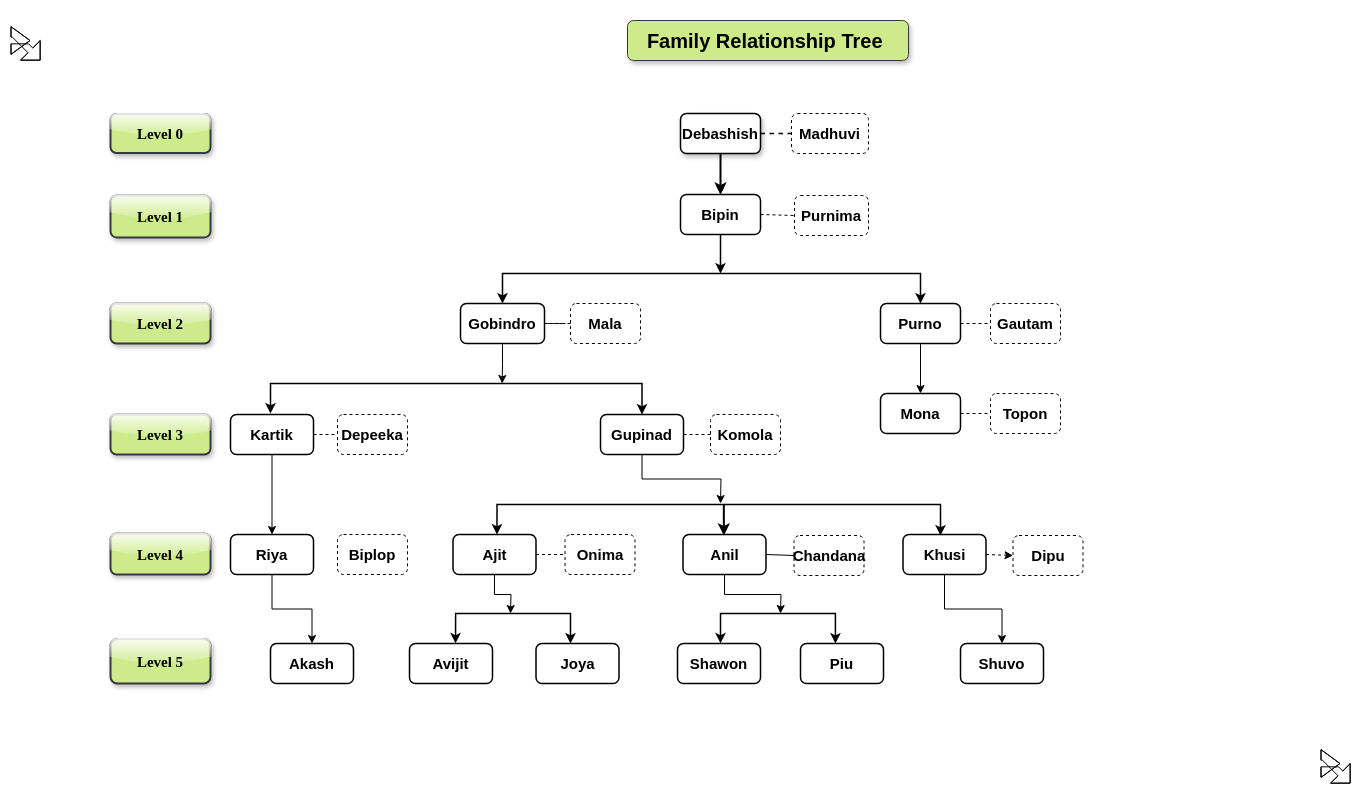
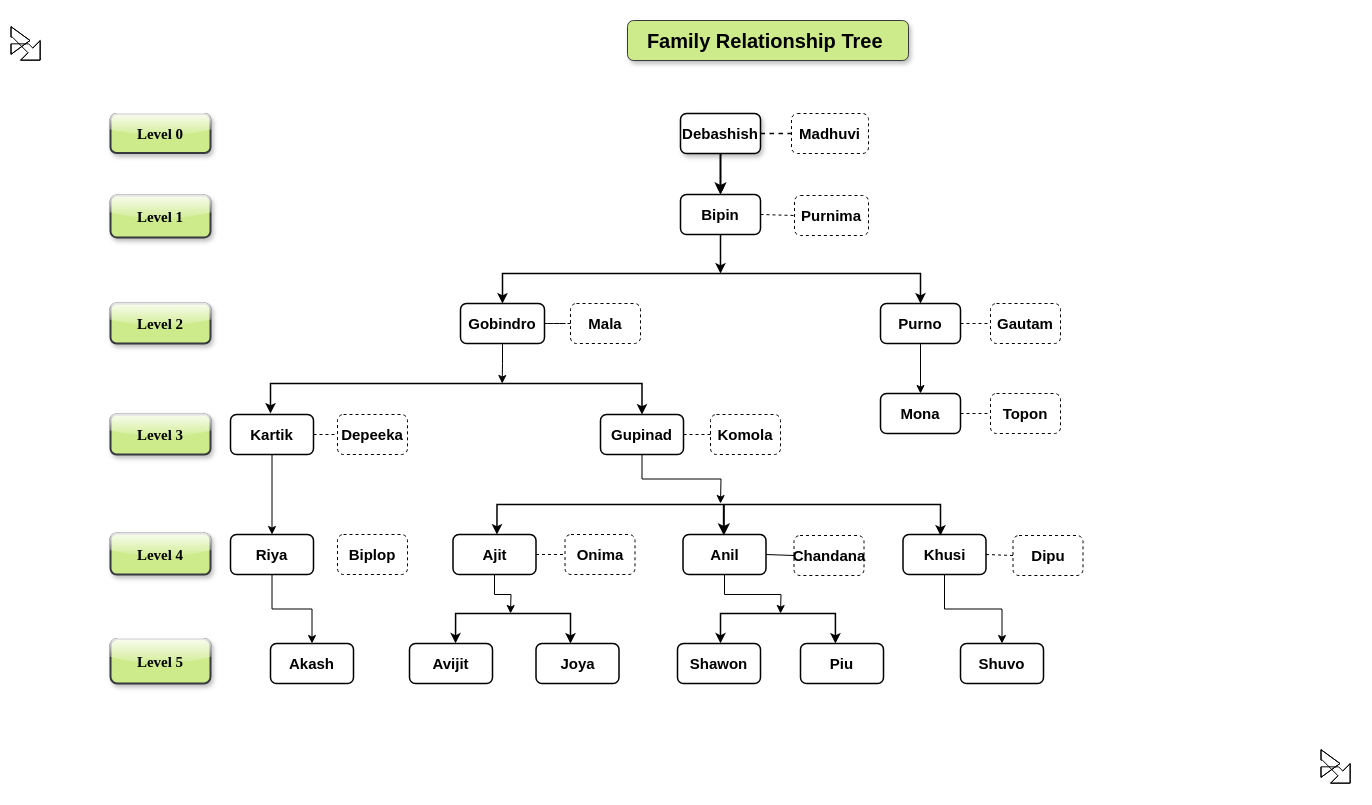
  <mxCell id="0" />
  <mxCell id="1" parent="0" />
  <mxCell id="2" value="&lt;font size=&quot;1&quot;&gt;&lt;b style=&quot;font-size: 20px&quot;&gt;Family Relationship Tree&amp;nbsp;&lt;/b&gt;&lt;/font&gt;" style="text;html=1;strokeColor=#36393d;fillColor=#cdeb8b;align=center;verticalAlign=middle;whiteSpace=wrap;rounded=1;labelBorderColor=none;glass=0;sketch=0;shadow=1;" parent="1" vertex="1"><mxGeometry x="627" y="20" width="281" height="40" as="geometry" /></mxCell>
  <mxCell id="3" value="" style="edgeStyle=orthogonalEdgeStyle;rounded=0;orthogonalLoop=1;jettySize=auto;html=1;strokeColor=none;dashed=1;" parent="1" source="6" target="7" edge="1"><mxGeometry relative="1" as="geometry" /></mxCell>
  <mxCell id="4" style="edgeStyle=orthogonalEdgeStyle;rounded=0;orthogonalLoop=1;jettySize=auto;html=1;exitX=1;exitY=0.5;exitDx=0;exitDy=0;entryX=0;entryY=0.5;entryDx=0;entryDy=0;fontSize=15;startArrow=none;startFill=0;endArrow=none;endFill=0;strokeColor=#000000;strokeWidth=1.5;dashed=1;" parent="1" source="6" target="7" edge="1"><mxGeometry relative="1" as="geometry" /></mxCell>
  <mxCell id="5" value="" style="edgeStyle=orthogonalEdgeStyle;rounded=0;orthogonalLoop=1;jettySize=auto;html=1;" edge="1" parent="1" source="6" target="9"><mxGeometry relative="1" as="geometry" /></mxCell>
  <mxCell id="6" value="&lt;span style=&quot;text-align: left ; background-color: rgb(255 , 255 , 255)&quot;&gt;&lt;b&gt;&lt;font style=&quot;font-size: 15px&quot;&gt;Debashish&lt;/font&gt;&lt;/b&gt;&lt;/span&gt;" style="rounded=1;whiteSpace=wrap;html=1;align=center;glass=0;sketch=0;shadow=1;strokeWidth=1.5;" parent="1" vertex="1"><mxGeometry x="680" y="113" width="80" height="40" as="geometry" /></mxCell>
  <mxCell id="7" value="&lt;b&gt;&lt;font style=&quot;font-size: 15px&quot;&gt;Madhuvi&lt;/font&gt;&lt;/b&gt;" style="whiteSpace=wrap;html=1;rounded=1;dashed=1;strokeWidth=1;" parent="1" vertex="1"><mxGeometry x="791" y="113" width="77" height="40" as="geometry" /></mxCell>
  <mxCell id="8" value="" style="edgeStyle=orthogonalEdgeStyle;rounded=0;orthogonalLoop=1;jettySize=auto;html=1;strokeColor=none;dashed=1;" parent="1" source="9" target="10" edge="1"><mxGeometry relative="1" as="geometry" /></mxCell>
  <mxCell id="9" value="&lt;font size=&quot;1&quot;&gt;&lt;b style=&quot;font-size: 15px&quot;&gt;Bipin&lt;/b&gt;&lt;/font&gt;" style="rounded=1;whiteSpace=wrap;html=1;align=center;sketch=0;strokeWidth=1.5;" parent="1" vertex="1"><mxGeometry x="680" y="194" width="80" height="40" as="geometry" /></mxCell>
  <mxCell id="10" value="&lt;b&gt;&lt;font style=&quot;font-size: 15px&quot;&gt;Purnima&lt;/font&gt;&lt;/b&gt;" style="whiteSpace=wrap;html=1;rounded=1;dashed=1;" parent="1" vertex="1"><mxGeometry x="794" y="195" width="74" height="40" as="geometry" /></mxCell>
  <mxCell id="11" value="" style="endArrow=none;dashed=1;html=1;exitX=1;exitY=0.5;exitDx=0;exitDy=0;entryX=0;entryY=0.5;entryDx=0;entryDy=0;" parent="1" source="9" target="10" edge="1"><mxGeometry width="50" height="50" relative="1" as="geometry"><mxPoint x="575" y="236" as="sourcePoint" /><mxPoint x="625" y="186" as="targetPoint" /></mxGeometry></mxCell>
  <mxCell id="12" value="" style="edgeStyle=orthogonalEdgeStyle;rounded=0;orthogonalLoop=1;jettySize=auto;html=1;strokeColor=none;dashed=1;fontStyle=1;fontSize=15;" parent="1" source="14" target="16" edge="1"><mxGeometry relative="1" as="geometry" /></mxCell>
  <mxCell id="13" style="edgeStyle=orthogonalEdgeStyle;rounded=0;orthogonalLoop=1;jettySize=auto;html=1;exitX=0.5;exitY=1;exitDx=0;exitDy=0;" edge="1" parent="1" source="14"><mxGeometry relative="1" as="geometry"><mxPoint x="501.667" y="383" as="targetPoint" /></mxGeometry></mxCell>
  <mxCell id="14" value="Gobindro" style="rounded=1;whiteSpace=wrap;html=1;align=center;fontStyle=1;fontSize=15;strokeWidth=1.5;" parent="1" vertex="1"><mxGeometry x="460" y="303" width="84" height="40" as="geometry" /></mxCell>
  <mxCell id="15" value="" style="edgeStyle=orthogonalEdgeStyle;rounded=0;orthogonalLoop=1;jettySize=auto;html=1;dashed=1;fontSize=15;startArrow=none;startFill=0;endArrow=none;endFill=0;strokeColor=#000000;strokeWidth=1;" parent="1" source="16" target="14" edge="1"><mxGeometry relative="1" as="geometry" /></mxCell>
  <mxCell id="16" value="Mala" style="whiteSpace=wrap;html=1;rounded=1;dashed=1;fontStyle=1;fontSize=15;" parent="1" vertex="1"><mxGeometry x="570" y="303" width="70" height="40" as="geometry" /></mxCell>
  <mxCell id="17" value="" style="endArrow=none;dashed=1;html=1;exitX=1;exitY=0.5;exitDx=0;exitDy=0;entryX=0;entryY=0.5;entryDx=0;entryDy=0;fontStyle=1;fontSize=15;" parent="1" source="14" target="16" edge="1"><mxGeometry width="50" height="50" relative="1" as="geometry"><mxPoint x="542" y="334" as="sourcePoint" /><mxPoint x="592" y="284" as="targetPoint" /></mxGeometry></mxCell>
  <mxCell id="18" value="" style="edgeStyle=orthogonalEdgeStyle;rounded=0;orthogonalLoop=1;jettySize=auto;html=1;strokeColor=none;dashed=1;fontStyle=1;fontSize=15;" parent="1" source="20" target="21" edge="1"><mxGeometry relative="1" as="geometry" /></mxCell>
  <mxCell id="19" style="edgeStyle=orthogonalEdgeStyle;rounded=0;orthogonalLoop=1;jettySize=auto;html=1;exitX=0.5;exitY=1;exitDx=0;exitDy=0;entryX=0.5;entryY=0;entryDx=0;entryDy=0;" edge="1" parent="1" source="20" target="67"><mxGeometry relative="1" as="geometry" /></mxCell>
  <mxCell id="20" value="Purno" style="rounded=1;whiteSpace=wrap;html=1;align=center;fontStyle=1;fontSize=15;strokeWidth=1.5;" parent="1" vertex="1"><mxGeometry x="880" y="303" width="80" height="40" as="geometry" /></mxCell>
  <mxCell id="21" value="Gautam" style="whiteSpace=wrap;html=1;rounded=1;dashed=1;fontStyle=1;fontSize=15;" parent="1" vertex="1"><mxGeometry x="990" y="303" width="70" height="40" as="geometry" /></mxCell>
  <mxCell id="22" value="" style="endArrow=none;dashed=1;html=1;exitX=1;exitY=0.5;exitDx=0;exitDy=0;entryX=0;entryY=0.5;entryDx=0;entryDy=0;fontStyle=1;fontSize=15;" parent="1" source="20" target="21" edge="1"><mxGeometry width="50" height="50" relative="1" as="geometry"><mxPoint x="922" y="339.5" as="sourcePoint" /><mxPoint x="972" y="289.5" as="targetPoint" /></mxGeometry></mxCell>
  <mxCell id="23" value="&lt;font face=&quot;Times New Roman&quot; style=&quot;font-size: 15px;&quot;&gt;&lt;span style=&quot;font-size: 15px;&quot;&gt;Level 0&lt;/span&gt;&lt;/font&gt;" style="text;html=1;strokeColor=#36393d;fillColor=#cdeb8b;align=center;verticalAlign=middle;whiteSpace=wrap;rounded=1;strokeWidth=2;glass=1;shadow=1;sketch=0;fontStyle=1;fontSize=15;" parent="1" vertex="1"><mxGeometry x="110" y="113.5" width="100" height="39" as="geometry" /></mxCell>
  <mxCell id="24" value="&lt;font face=&quot;Times New Roman&quot; style=&quot;font-size: 15px;&quot;&gt;&lt;span style=&quot;font-size: 15px;&quot;&gt;Level 1&lt;/span&gt;&lt;/font&gt;" style="text;html=1;strokeColor=#36393d;fillColor=#cdeb8b;align=center;verticalAlign=middle;whiteSpace=wrap;rounded=1;strokeWidth=2;glass=1;shadow=1;sketch=0;fontStyle=1;fontSize=15;" parent="1" vertex="1"><mxGeometry x="110" y="195" width="100" height="42" as="geometry" /></mxCell>
  <mxCell id="25" value="&lt;font face=&quot;Times New Roman&quot; style=&quot;font-size: 15px;&quot;&gt;&lt;span style=&quot;font-size: 15px;&quot;&gt;Level 2&lt;/span&gt;&lt;/font&gt;" style="text;html=1;strokeColor=#36393d;fillColor=#cdeb8b;align=center;verticalAlign=middle;whiteSpace=wrap;rounded=1;strokeWidth=2;glass=1;shadow=1;sketch=0;fontStyle=1;fontSize=15;" parent="1" vertex="1"><mxGeometry x="110" y="303" width="100" height="40" as="geometry" /></mxCell>
  <mxCell id="26" value="&lt;font face=&quot;Times New Roman&quot; style=&quot;font-size: 15px;&quot;&gt;&lt;span style=&quot;font-size: 15px;&quot;&gt;Level 3&lt;/span&gt;&lt;/font&gt;" style="text;html=1;strokeColor=#36393d;fillColor=#cdeb8b;align=center;verticalAlign=middle;whiteSpace=wrap;rounded=1;strokeWidth=2;glass=1;shadow=1;sketch=0;fontStyle=1;fontSize=15;" parent="1" vertex="1"><mxGeometry x="110" y="414" width="100" height="40" as="geometry" /></mxCell>
  <mxCell id="27" value="&lt;font face=&quot;Times New Roman&quot; style=&quot;font-size: 15px;&quot;&gt;&lt;span style=&quot;font-size: 15px;&quot;&gt;Level 4&lt;/span&gt;&lt;/font&gt;" style="text;html=1;strokeColor=#36393d;fillColor=#cdeb8b;align=center;verticalAlign=middle;whiteSpace=wrap;rounded=1;strokeWidth=2;glass=1;shadow=1;sketch=0;fontStyle=1;fontSize=15;" parent="1" vertex="1"><mxGeometry x="110" y="533" width="100" height="41" as="geometry" /></mxCell>
  <mxCell id="28" value="&lt;font face=&quot;Times New Roman&quot; style=&quot;font-size: 15px;&quot;&gt;&lt;span style=&quot;font-size: 15px;&quot;&gt;Level 5&lt;/span&gt;&lt;/font&gt;" style="text;html=1;strokeColor=#36393d;fillColor=#cdeb8b;align=center;verticalAlign=middle;whiteSpace=wrap;rounded=1;strokeWidth=2;glass=1;shadow=1;sketch=0;fontStyle=1;fontSize=15;" parent="1" vertex="1"><mxGeometry x="110" y="638.5" width="100" height="44.5" as="geometry" /></mxCell>
  <mxCell id="29" value="" style="endArrow=classic;html=1;fontSize=15;strokeColor=#000000;strokeWidth=2;entryX=0.5;entryY=0;entryDx=0;entryDy=0;exitX=0.5;exitY=1;exitDx=0;exitDy=0;" parent="1" source="6" target="9" edge="1"><mxGeometry width="50" height="50" relative="1" as="geometry"><mxPoint x="720" y="163" as="sourcePoint" /><mxPoint x="521" y="193" as="targetPoint" /></mxGeometry></mxCell>
  <mxCell id="30" value="" style="endArrow=classic;html=1;fontSize=15;strokeColor=#000000;strokeWidth=1.5;exitX=0.5;exitY=1;exitDx=0;exitDy=0;" parent="1" source="9" edge="1"><mxGeometry width="50" height="50" relative="1" as="geometry"><mxPoint x="1020" y="103" as="sourcePoint" /><mxPoint x="720" y="273" as="targetPoint" /></mxGeometry></mxCell>
  <mxCell id="31" style="edgeStyle=orthogonalEdgeStyle;rounded=0;orthogonalLoop=1;jettySize=auto;html=1;fontSize=15;startArrow=classic;startFill=1;endArrow=classic;endFill=1;strokeColor=#000000;strokeWidth=1.5;" parent="1" edge="1"><mxGeometry relative="1" as="geometry"><Array as="points"><mxPoint x="502" y="273" /><mxPoint x="920" y="273" /></Array><mxPoint x="502" y="303" as="sourcePoint" /><mxPoint x="920" y="303" as="targetPoint" /></mxGeometry></mxCell>
  <mxCell id="32" style="edgeStyle=orthogonalEdgeStyle;rounded=0;orthogonalLoop=1;jettySize=auto;html=1;exitX=0.5;exitY=1;exitDx=0;exitDy=0;entryX=0.5;entryY=0;entryDx=0;entryDy=0;" edge="1" parent="1" source="33" target="37"><mxGeometry relative="1" as="geometry" /></mxCell>
  <mxCell id="33" value="Kartik" style="rounded=1;whiteSpace=wrap;html=1;align=center;fontStyle=1;fontSize=15;strokeWidth=1.5;" parent="1" vertex="1"><mxGeometry x="230" y="414" width="83" height="40" as="geometry" /></mxCell>
  <mxCell id="34" value="Depeeka" style="whiteSpace=wrap;html=1;rounded=1;dashed=1;fontStyle=1;fontSize=15;" parent="1" vertex="1"><mxGeometry x="337" y="414" width="70" height="40" as="geometry" /></mxCell>
  <mxCell id="35" value="" style="endArrow=none;dashed=1;html=1;exitX=1;exitY=0.5;exitDx=0;exitDy=0;entryX=0;entryY=0.5;entryDx=0;entryDy=0;fontStyle=1;fontSize=15;" parent="1" source="33" target="34" edge="1"><mxGeometry width="50" height="50" relative="1" as="geometry"><mxPoint x="307" y="334" as="sourcePoint" /><mxPoint x="343" y="334" as="targetPoint" /></mxGeometry></mxCell>
  <mxCell id="36" style="edgeStyle=orthogonalEdgeStyle;rounded=0;orthogonalLoop=1;jettySize=auto;html=1;exitX=0.5;exitY=1;exitDx=0;exitDy=0;entryX=0.5;entryY=0;entryDx=0;entryDy=0;" edge="1" parent="1" source="37" target="39"><mxGeometry relative="1" as="geometry" /></mxCell>
  <mxCell id="37" value="Riya" style="rounded=1;whiteSpace=wrap;html=1;align=center;fontStyle=1;fontSize=15;strokeWidth=1.5;" parent="1" vertex="1"><mxGeometry x="230" y="534" width="83" height="40" as="geometry" /></mxCell>
  <mxCell id="38" value="Biplop" style="whiteSpace=wrap;html=1;rounded=1;dashed=1;fontStyle=1;fontSize=15;" parent="1" vertex="1"><mxGeometry x="337" y="534" width="70" height="40" as="geometry" /></mxCell>
  <mxCell id="39" value="Akash" style="rounded=1;whiteSpace=wrap;html=1;align=center;fontStyle=1;fontSize=15;strokeWidth=1.5;" parent="1" vertex="1"><mxGeometry x="270" y="643" width="83" height="40" as="geometry" /></mxCell>
  <mxCell id="40" style="edgeStyle=orthogonalEdgeStyle;rounded=0;orthogonalLoop=1;jettySize=auto;html=1;exitX=0.5;exitY=1;exitDx=0;exitDy=0;" edge="1" parent="1" source="41"><mxGeometry relative="1" as="geometry"><mxPoint x="720" y="503" as="targetPoint" /></mxGeometry></mxCell>
  <mxCell id="41" value="Gupinad" style="rounded=1;whiteSpace=wrap;html=1;align=center;fontStyle=1;fontSize=15;strokeWidth=1.5;" parent="1" vertex="1"><mxGeometry x="600" y="414" width="83" height="40" as="geometry" /></mxCell>
  <mxCell id="42" value="Komola" style="whiteSpace=wrap;html=1;rounded=1;dashed=1;fontStyle=1;fontSize=15;" parent="1" vertex="1"><mxGeometry x="710" y="414" width="70" height="40" as="geometry" /></mxCell>
  <mxCell id="43" value="" style="endArrow=none;dashed=1;html=1;exitX=1;exitY=0.5;exitDx=0;exitDy=0;entryX=0;entryY=0.5;entryDx=0;entryDy=0;fontStyle=1;fontSize=15;" parent="1" source="41" target="42" edge="1"><mxGeometry width="50" height="50" relative="1" as="geometry"><mxPoint x="677" y="334" as="sourcePoint" /><mxPoint x="713" y="334" as="targetPoint" /></mxGeometry></mxCell>
  <mxCell id="44" style="edgeStyle=orthogonalEdgeStyle;rounded=0;orthogonalLoop=1;jettySize=auto;html=1;exitX=0.5;exitY=1;exitDx=0;exitDy=0;entryX=0.5;entryY=0;entryDx=0;entryDy=0;" edge="1" parent="1" source="45" target="60"><mxGeometry relative="1" as="geometry" /></mxCell>
  <mxCell id="45" value="Khusi" style="rounded=1;whiteSpace=wrap;html=1;align=center;fontStyle=1;fontSize=15;strokeWidth=1.5;" parent="1" vertex="1"><mxGeometry x="902.5" y="534" width="83" height="40" as="geometry" /></mxCell>
  <mxCell id="46" value="Dipu" style="whiteSpace=wrap;html=1;rounded=1;dashed=1;fontStyle=1;fontSize=15;" parent="1" vertex="1"><mxGeometry x="1012.5" y="535" width="70" height="40" as="geometry" /></mxCell>
- <mxCell id="47" value="" style="endArrow=classic;dashed=1;html=1;exitX=1;exitY=0.5;exitDx=0;exitDy=0;entryX=0;entryY=0.5;entryDx=0;entryDy=0;fontStyle=1;fontSize=15;" parent="1" source="45" target="46" edge="1"><mxGeometry width="50" height="50" relative="1" as="geometry"><mxPoint x="979.5" y="454" as="sourcePoint" /><mxPoint x="1015.5" y="454" as="targetPoint" /></mxGeometry></mxCell>
+ <mxCell id="47" value="" style="endArrow=none;dashed=1;html=1;exitX=1;exitY=0.5;exitDx=0;exitDy=0;entryX=0;entryY=0.5;entryDx=0;entryDy=0;fontStyle=1;fontSize=15;" parent="1" source="45" target="46" edge="1"><mxGeometry width="50" height="50" relative="1" as="geometry"><mxPoint x="979.5" y="454" as="sourcePoint" /><mxPoint x="1015.5" y="454" as="targetPoint" /></mxGeometry></mxCell>
  <mxCell id="48" style="edgeStyle=orthogonalEdgeStyle;rounded=0;orthogonalLoop=1;jettySize=auto;html=1;exitX=0.5;exitY=1;exitDx=0;exitDy=0;" edge="1" parent="1" source="49"><mxGeometry relative="1" as="geometry"><mxPoint x="780" y="613" as="targetPoint" /></mxGeometry></mxCell>
  <mxCell id="49" value="Anil" style="rounded=1;whiteSpace=wrap;html=1;align=center;fontStyle=1;fontSize=15;strokeWidth=1.5;" parent="1" vertex="1"><mxGeometry x="682.5" y="534" width="83" height="40" as="geometry" /></mxCell>
  <mxCell id="50" value="Chandana" style="whiteSpace=wrap;html=1;rounded=1;dashed=1;fontStyle=1;fontSize=15;" parent="1" vertex="1"><mxGeometry x="793.5" y="535" width="70" height="40" as="geometry" /></mxCell>
  <mxCell id="51" value="" style="endArrow=none;dashed=0;html=1;exitX=1;exitY=0.5;exitDx=0;exitDy=0;entryX=0;entryY=0.5;entryDx=0;entryDy=0;fontStyle=1;fontSize=15;" parent="1" source="49" target="50" edge="1"><mxGeometry width="50" height="50" relative="1" as="geometry"><mxPoint x="759.5" y="454" as="sourcePoint" /><mxPoint x="795.5" y="454" as="targetPoint" /></mxGeometry></mxCell>
  <mxCell id="52" style="edgeStyle=orthogonalEdgeStyle;rounded=0;orthogonalLoop=1;jettySize=auto;html=1;exitX=0.5;exitY=1;exitDx=0;exitDy=0;" edge="1" parent="1" source="53"><mxGeometry relative="1" as="geometry"><mxPoint x="510" y="613" as="targetPoint" /></mxGeometry></mxCell>
  <mxCell id="53" value="Ajit" style="rounded=1;whiteSpace=wrap;html=1;align=center;fontStyle=1;fontSize=15;strokeWidth=1.5;" parent="1" vertex="1"><mxGeometry x="452.5" y="534" width="83" height="40" as="geometry" /></mxCell>
  <mxCell id="54" value="Onima" style="whiteSpace=wrap;html=1;rounded=1;dashed=1;fontStyle=1;fontSize=15;" parent="1" vertex="1"><mxGeometry x="564.5" y="534" width="70" height="40" as="geometry" /></mxCell>
  <mxCell id="55" value="" style="endArrow=none;dashed=1;html=1;exitX=1;exitY=0.5;exitDx=0;exitDy=0;entryX=0;entryY=0.5;entryDx=0;entryDy=0;fontStyle=1;fontSize=15;" parent="1" source="53" target="54" edge="1"><mxGeometry width="50" height="50" relative="1" as="geometry"><mxPoint x="529.5" y="454" as="sourcePoint" /><mxPoint x="565.5" y="454" as="targetPoint" /></mxGeometry></mxCell>
  <mxCell id="56" value="Avijit" style="rounded=1;whiteSpace=wrap;html=1;align=center;fontStyle=1;fontSize=15;strokeWidth=1.5;" parent="1" vertex="1"><mxGeometry x="409" y="643" width="83" height="40" as="geometry" /></mxCell>
  <mxCell id="57" value="Joya" style="rounded=1;whiteSpace=wrap;html=1;align=center;fontStyle=1;fontSize=15;strokeWidth=1.5;" parent="1" vertex="1"><mxGeometry x="535.5" y="643" width="83" height="40" as="geometry" /></mxCell>
  <mxCell id="58" value="Shawon" style="rounded=1;whiteSpace=wrap;html=1;align=center;fontStyle=1;fontSize=15;strokeWidth=1.5;" parent="1" vertex="1"><mxGeometry x="677" y="643" width="83" height="40" as="geometry" /></mxCell>
  <mxCell id="59" value="Piu" style="rounded=1;whiteSpace=wrap;html=1;align=center;fontStyle=1;fontSize=15;strokeWidth=1.5;" parent="1" vertex="1"><mxGeometry x="800" y="643" width="83" height="40" as="geometry" /></mxCell>
  <mxCell id="60" value="Shuvo" style="rounded=1;whiteSpace=wrap;html=1;align=center;fontStyle=1;fontSize=15;strokeWidth=1.5;" parent="1" vertex="1"><mxGeometry x="960" y="643" width="83" height="40" as="geometry" /></mxCell>
  <mxCell id="61" style="edgeStyle=orthogonalEdgeStyle;rounded=0;orthogonalLoop=1;jettySize=auto;html=1;fontSize=15;startArrow=classic;startFill=1;endArrow=classic;endFill=1;strokeColor=#000000;strokeWidth=1.5;entryX=0.5;entryY=0;entryDx=0;entryDy=0;" edge="1" parent="1" target="41"><mxGeometry relative="1" as="geometry"><Array as="points"><mxPoint x="270" y="383" /><mxPoint x="642" y="383" /></Array><mxPoint x="270" y="413" as="sourcePoint" /><mxPoint x="688" y="403" as="targetPoint" /></mxGeometry></mxCell>
  <mxCell id="62" style="edgeStyle=orthogonalEdgeStyle;rounded=0;orthogonalLoop=1;jettySize=auto;html=1;fontSize=15;startArrow=classic;startFill=1;endArrow=classic;endFill=1;strokeColor=#000000;strokeWidth=1.5;" edge="1" parent="1"><mxGeometry relative="1" as="geometry"><Array as="points"><mxPoint x="496" y="504" /><mxPoint x="940" y="504" /></Array><mxPoint x="496.47" y="534" as="sourcePoint" /><mxPoint x="940" y="535" as="targetPoint" /></mxGeometry></mxCell>
  <mxCell id="63" value="" style="endArrow=classic;html=1;fontSize=15;strokeColor=#000000;strokeWidth=2;entryX=0.5;entryY=0;entryDx=0;entryDy=0;" edge="1" parent="1"><mxGeometry width="50" height="50" relative="1" as="geometry"><mxPoint x="723.33" y="504" as="sourcePoint" /><mxPoint x="723.33" y="535" as="targetPoint" /></mxGeometry></mxCell>
  <mxCell id="64" style="edgeStyle=orthogonalEdgeStyle;rounded=0;orthogonalLoop=1;jettySize=auto;html=1;fontSize=15;startArrow=classic;startFill=1;endArrow=classic;endFill=1;strokeColor=#000000;strokeWidth=1.5;" edge="1" parent="1"><mxGeometry relative="1" as="geometry"><Array as="points"><mxPoint x="455" y="613" /><mxPoint x="570" y="613" /></Array><mxPoint x="455.06" y="642.86" as="sourcePoint" /><mxPoint x="570" y="643" as="targetPoint" /></mxGeometry></mxCell>
  <mxCell id="65" style="edgeStyle=orthogonalEdgeStyle;rounded=0;orthogonalLoop=1;jettySize=auto;html=1;fontSize=15;startArrow=classic;startFill=1;endArrow=classic;endFill=1;strokeColor=#000000;strokeWidth=1.5;" edge="1" parent="1"><mxGeometry relative="1" as="geometry"><Array as="points"><mxPoint x="719.94" y="613" /><mxPoint x="834.94" y="613" /></Array><mxPoint x="720" y="642.86" as="sourcePoint" /><mxPoint x="834.94" y="643" as="targetPoint" /></mxGeometry></mxCell>
  <mxCell id="66" value="" style="edgeStyle=orthogonalEdgeStyle;rounded=0;orthogonalLoop=1;jettySize=auto;html=1;strokeColor=none;dashed=1;fontStyle=1;fontSize=15;" edge="1" parent="1" source="67" target="68"><mxGeometry relative="1" as="geometry" /></mxCell>
  <mxCell id="67" value="Mona" style="rounded=1;whiteSpace=wrap;html=1;align=center;fontStyle=1;fontSize=15;strokeWidth=1.5;" vertex="1" parent="1"><mxGeometry x="880" y="393" width="80" height="40" as="geometry" /></mxCell>
  <mxCell id="68" value="Topon" style="whiteSpace=wrap;html=1;rounded=1;dashed=1;fontStyle=1;fontSize=15;" vertex="1" parent="1"><mxGeometry x="990" y="393" width="70" height="40" as="geometry" /></mxCell>
  <mxCell id="69" value="" style="endArrow=none;dashed=1;html=1;exitX=1;exitY=0.5;exitDx=0;exitDy=0;entryX=0;entryY=0.5;entryDx=0;entryDy=0;fontStyle=1;fontSize=15;" edge="1" parent="1" source="67" target="68"><mxGeometry width="50" height="50" relative="1" as="geometry"><mxPoint x="922" y="429.5" as="sourcePoint" /><mxPoint x="972" y="379.5" as="targetPoint" /></mxGeometry></mxCell>
  <mxCell id="70" value="" style="shape=flexArrow;endArrow=classic;startArrow=classic;html=1;rounded=0;width=6.667;startSize=4.267;" edge="1" parent="1"><mxGeometry width="100" height="100" relative="1" as="geometry"><mxPoint x="40" y="60" as="sourcePoint" /><mxPoint x="30" y="40" as="targetPoint" /><Array as="points"><mxPoint x="20" y="40" /></Array></mxGeometry></mxCell>
  <mxCell id="71" value="" style="shape=flexArrow;endArrow=classic;startArrow=classic;html=1;rounded=0;width=6.667;startSize=4.267;" edge="1" parent="1"><mxGeometry width="100" height="100" relative="1" as="geometry"><mxPoint x="1350" y="783" as="sourcePoint" /><mxPoint x="1340" y="763" as="targetPoint" /><Array as="points"><mxPoint x="1330" y="763" /></Array></mxGeometry></mxCell>
